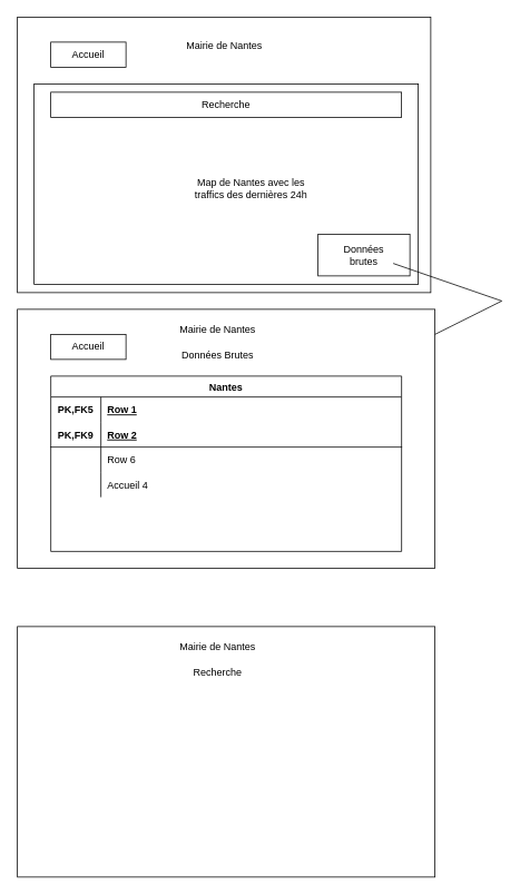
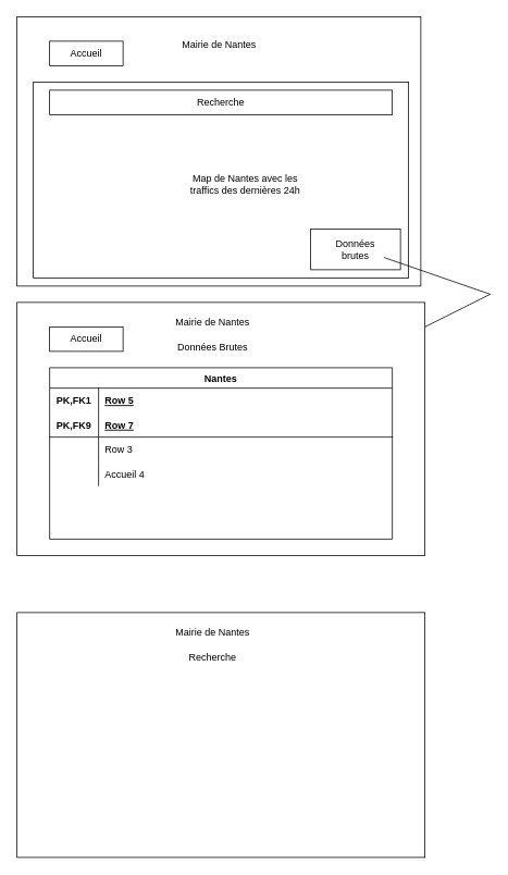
  <mxCell id="0" />
  <mxCell id="1" parent="0" />
  <mxCell id="2" value="" style="rounded=0;whiteSpace=wrap;html=1;" vertex="1" parent="1"><mxGeometry x="20" y="20" width="495" height="330" as="geometry" /></mxCell>
  <mxCell id="3" value="" style="rounded=0;whiteSpace=wrap;html=1;" vertex="1" parent="1"><mxGeometry x="40" y="100" width="460" height="240" as="geometry" /></mxCell>
  <mxCell id="4" value="" style="rounded=0;whiteSpace=wrap;html=1;" vertex="1" parent="1"><mxGeometry x="380" y="280" width="110" height="50" as="geometry" /></mxCell>
  <mxCell id="5" value="Données brutes" style="text;html=1;strokeColor=none;fillColor=none;align=center;verticalAlign=middle;whiteSpace=wrap;rounded=0;" vertex="1" parent="1"><mxGeometry x="405" y="290" width="60" height="30" as="geometry" /></mxCell>
  <mxCell id="6" value="Mairie de Nantes" style="text;html=1;strokeColor=none;fillColor=none;align=center;verticalAlign=middle;whiteSpace=wrap;rounded=0;" vertex="1" parent="1"><mxGeometry x="197.5" y="40" width="140" height="30" as="geometry" /></mxCell>
  <mxCell id="7" value="Map de Nantes avec les traffics des dernières 24h" style="text;html=1;strokeColor=none;fillColor=none;align=center;verticalAlign=middle;whiteSpace=wrap;rounded=0;" vertex="1" parent="1"><mxGeometry x="220" y="185" width="160" height="80" as="geometry" /></mxCell>
  <mxCell id="8" value="Recherche" style="rounded=0;whiteSpace=wrap;html=1;" vertex="1" parent="1"><mxGeometry x="60" y="110" width="420" height="30" as="geometry" /></mxCell>
  <mxCell id="9" value="" style="rounded=0;whiteSpace=wrap;html=1;" vertex="1" parent="1"><mxGeometry x="20" y="370" width="500" height="310" as="geometry" /></mxCell>
  <mxCell id="10" value="Mairie de Nantes" style="text;html=1;strokeColor=none;fillColor=none;align=center;verticalAlign=middle;whiteSpace=wrap;rounded=0;" vertex="1" parent="1"><mxGeometry x="190" y="380" width="140" height="30" as="geometry" /></mxCell>
  <mxCell id="11" value="Nantes" style="shape=table;startSize=25;container=1;collapsible=1;childLayout=tableLayout;fixedRows=1;rowLines=0;fontStyle=1;align=center;resizeLast=1;" vertex="1" parent="1"><mxGeometry x="60" y="450" width="420" height="210" as="geometry" /></mxCell>
  <mxCell id="12" value="" style="shape=tableRow;horizontal=0;startSize=0;swimlaneHead=0;swimlaneBody=0;fillColor=none;collapsible=0;dropTarget=0;points=[[0,0.5],[1,0.5]];portConstraint=eastwest;top=0;left=0;right=0;bottom=0;" vertex="1" parent="11"><mxGeometry y="25" width="420" height="30" as="geometry" /></mxCell>
- <mxCell id="13" value="PK,FK5" style="shape=partialRectangle;connectable=0;fillColor=none;top=0;left=0;bottom=0;right=0;fontStyle=1;overflow=hidden;" vertex="1" parent="12"><mxGeometry width="60" height="30" as="geometry"><mxRectangle width="60" height="30" as="alternateBounds" /></mxGeometry></mxCell>
- <mxCell id="14" value="Row 1" style="shape=partialRectangle;connectable=0;fillColor=none;top=0;left=0;bottom=0;right=0;align=left;spacingLeft=6;fontStyle=5;overflow=hidden;" vertex="1" parent="12"><mxGeometry x="60" width="360" height="30" as="geometry"><mxRectangle width="360" height="30" as="alternateBounds" /></mxGeometry></mxCell>
+ <mxCell id="13" value="PK,FK1" style="shape=partialRectangle;connectable=0;fillColor=none;top=0;left=0;bottom=0;right=0;fontStyle=1;overflow=hidden;" vertex="1" parent="12"><mxGeometry width="60" height="30" as="geometry"><mxRectangle width="60" height="30" as="alternateBounds" /></mxGeometry></mxCell>
+ <mxCell id="14" value="Row 5" style="shape=partialRectangle;connectable=0;fillColor=none;top=0;left=0;bottom=0;right=0;align=left;spacingLeft=6;fontStyle=5;overflow=hidden;" vertex="1" parent="12"><mxGeometry x="60" width="360" height="30" as="geometry"><mxRectangle width="360" height="30" as="alternateBounds" /></mxGeometry></mxCell>
  <mxCell id="15" value="" style="shape=tableRow;horizontal=0;startSize=0;swimlaneHead=0;swimlaneBody=0;fillColor=none;collapsible=0;dropTarget=0;points=[[0,0.5],[1,0.5]];portConstraint=eastwest;top=0;left=0;right=0;bottom=1;" vertex="1" parent="11"><mxGeometry y="55" width="420" height="30" as="geometry" /></mxCell>
  <mxCell id="16" value="PK,FK9" style="shape=partialRectangle;connectable=0;fillColor=none;top=0;left=0;bottom=0;right=0;fontStyle=1;overflow=hidden;" vertex="1" parent="15"><mxGeometry width="60" height="30" as="geometry"><mxRectangle width="60" height="30" as="alternateBounds" /></mxGeometry></mxCell>
- <mxCell id="17" value="Row 2" style="shape=partialRectangle;connectable=0;fillColor=none;top=0;left=0;bottom=0;right=0;align=left;spacingLeft=6;fontStyle=5;overflow=hidden;" vertex="1" parent="15"><mxGeometry x="60" width="360" height="30" as="geometry"><mxRectangle width="360" height="30" as="alternateBounds" /></mxGeometry></mxCell>
+ <mxCell id="17" value="Row 7" style="shape=partialRectangle;connectable=0;fillColor=none;top=0;left=0;bottom=0;right=0;align=left;spacingLeft=6;fontStyle=5;overflow=hidden;" vertex="1" parent="15"><mxGeometry x="60" width="360" height="30" as="geometry"><mxRectangle width="360" height="30" as="alternateBounds" /></mxGeometry></mxCell>
  <mxCell id="18" value="" style="shape=tableRow;horizontal=0;startSize=0;swimlaneHead=0;swimlaneBody=0;fillColor=none;collapsible=0;dropTarget=0;points=[[0,0.5],[1,0.5]];portConstraint=eastwest;top=0;left=0;right=0;bottom=0;" vertex="1" parent="11"><mxGeometry y="85" width="420" height="30" as="geometry" /></mxCell>
  <mxCell id="19" value="" style="shape=partialRectangle;connectable=0;fillColor=none;top=0;left=0;bottom=0;right=0;editable=1;overflow=hidden;" vertex="1" parent="18"><mxGeometry width="60" height="30" as="geometry"><mxRectangle width="60" height="30" as="alternateBounds" /></mxGeometry></mxCell>
- <mxCell id="20" value="Row 6" style="shape=partialRectangle;connectable=0;fillColor=none;top=0;left=0;bottom=0;right=0;align=left;spacingLeft=6;overflow=hidden;" vertex="1" parent="18"><mxGeometry x="60" width="360" height="30" as="geometry"><mxRectangle width="360" height="30" as="alternateBounds" /></mxGeometry></mxCell>
+ <mxCell id="20" value="Row 3" style="shape=partialRectangle;connectable=0;fillColor=none;top=0;left=0;bottom=0;right=0;align=left;spacingLeft=6;overflow=hidden;" vertex="1" parent="18"><mxGeometry x="60" width="360" height="30" as="geometry"><mxRectangle width="360" height="30" as="alternateBounds" /></mxGeometry></mxCell>
  <mxCell id="21" value="" style="shape=tableRow;horizontal=0;startSize=0;swimlaneHead=0;swimlaneBody=0;fillColor=none;collapsible=0;dropTarget=0;points=[[0,0.5],[1,0.5]];portConstraint=eastwest;top=0;left=0;right=0;bottom=0;" vertex="1" parent="11"><mxGeometry y="115" width="420" height="30" as="geometry" /></mxCell>
  <mxCell id="22" value="" style="shape=partialRectangle;connectable=0;fillColor=none;top=0;left=0;bottom=0;right=0;editable=1;overflow=hidden;" vertex="1" parent="21"><mxGeometry width="60" height="30" as="geometry"><mxRectangle width="60" height="30" as="alternateBounds" /></mxGeometry></mxCell>
  <mxCell id="23" value="Accueil 4" style="shape=partialRectangle;connectable=0;fillColor=none;top=0;left=0;bottom=0;right=0;align=left;spacingLeft=6;overflow=hidden;" vertex="1" parent="21"><mxGeometry x="60" width="360" height="30" as="geometry"><mxRectangle width="360" height="30" as="alternateBounds" /></mxGeometry></mxCell>
  <mxCell id="24" value="Données Brutes" style="text;html=1;strokeColor=none;fillColor=none;align=center;verticalAlign=middle;whiteSpace=wrap;rounded=0;" vertex="1" parent="1"><mxGeometry x="190" y="410" width="140" height="30" as="geometry" /></mxCell>
  <mxCell id="25" value="" style="endArrow=none;html=1;rounded=0;" edge="1" parent="1" source="9"><mxGeometry width="50" height="50" relative="1" as="geometry"><mxPoint x="420" y="365" as="sourcePoint" /><mxPoint x="470" y="315" as="targetPoint" /><Array as="points"><mxPoint x="600" y="360" /></Array></mxGeometry></mxCell>
  <mxCell id="26" value="Accueil" style="rounded=0;whiteSpace=wrap;html=1;" vertex="1" parent="1"><mxGeometry x="60" y="400" width="90" height="30" as="geometry" /></mxCell>
  <mxCell id="27" value="Accueil" style="rounded=0;whiteSpace=wrap;html=1;" vertex="1" parent="1"><mxGeometry x="60" y="50" width="90" height="30" as="geometry" /></mxCell>
  <mxCell id="28" value="" style="rounded=0;whiteSpace=wrap;html=1;" vertex="1" parent="1"><mxGeometry x="20" y="750" width="500" height="300" as="geometry" /></mxCell>
  <mxCell id="29" value="Mairie de Nantes" style="text;html=1;strokeColor=none;fillColor=none;align=center;verticalAlign=middle;whiteSpace=wrap;rounded=0;" vertex="1" parent="1"><mxGeometry x="190" y="760" width="140" height="30" as="geometry" /></mxCell>
  <mxCell id="30" value="Recherche" style="text;html=1;strokeColor=none;fillColor=none;align=center;verticalAlign=middle;whiteSpace=wrap;rounded=0;" vertex="1" parent="1"><mxGeometry x="190" y="790" width="140" height="30" as="geometry" /></mxCell>
